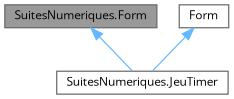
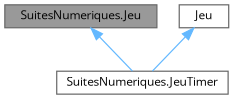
  digraph {
    fontname="Open Sans"
    node [color=gray40 fillcolor=white fontname="Open Sans" fontsize=10 shape=box style=filled]
    edge [color=steelblue1 dir=back fontname="Open Sans" fontsize=10 labelfontname=Helvetica labelfontsize=10 style=solid]
-   n1 [fillcolor=grey60 fontcolor=black height=0.2 label="SuitesNumeriques.Form" width=0.4]
+   n1 [fillcolor=grey60 fontcolor=black height=0.2 label="SuitesNumeriques.Jeu" width=0.4]
    n2 [height=0.2 label="SuitesNumeriques.JeuTimer" width=0.4]
-   n3 [height=0.2 label=Form width=0.4]
+   n3 [height=0.2 label=Jeu width=0.4]
    n1 -> n2
    n3 -> n2
  }
